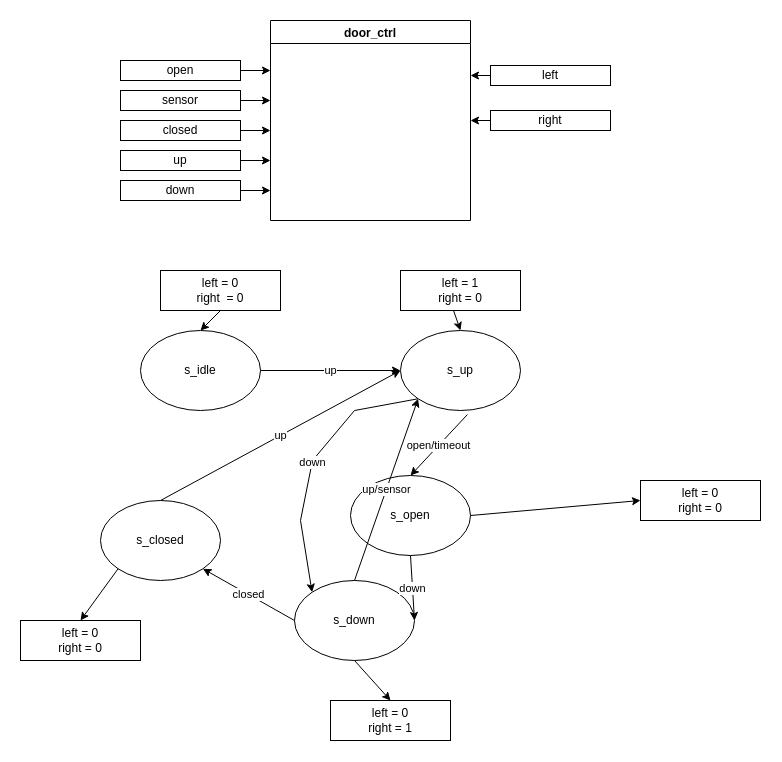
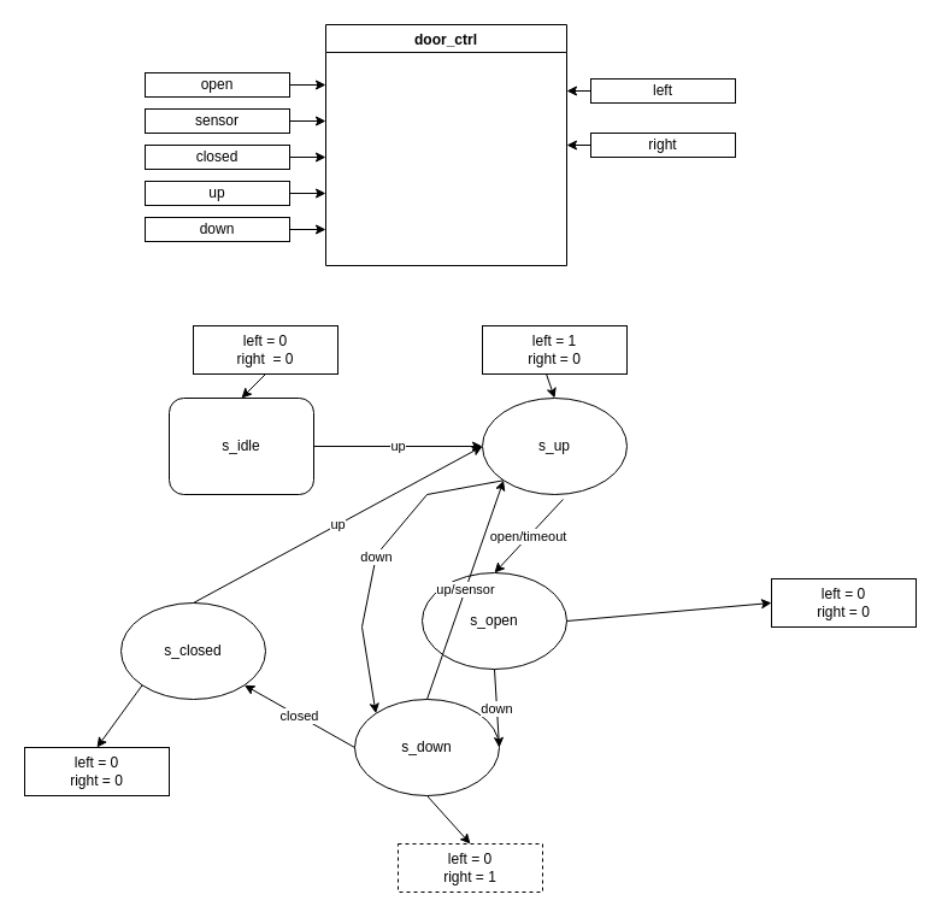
  <mxCell id="0" />
  <mxCell id="1" parent="0" />
  <mxCell id="2" style="edgeStyle=orthogonalEdgeStyle;rounded=0;orthogonalLoop=1;jettySize=auto;html=1;exitX=0;exitY=0.5;exitDx=0;exitDy=0;fontSize=15;" edge="1" parent="1" source="3"><mxGeometry relative="1" as="geometry"><mxPoint x="470" y="75.241" as="targetPoint" /></mxGeometry></mxCell>
  <mxCell id="3" value="left" style="rounded=0;whiteSpace=wrap;html=1;" vertex="1" parent="1"><mxGeometry x="490" y="65" width="120" height="20" as="geometry" /></mxCell>
  <mxCell id="4" style="edgeStyle=orthogonalEdgeStyle;rounded=0;orthogonalLoop=1;jettySize=auto;html=1;exitX=0;exitY=0.5;exitDx=0;exitDy=0;fontSize=15;" edge="1" parent="1" source="5"><mxGeometry relative="1" as="geometry"><mxPoint x="470" y="120.069" as="targetPoint" /></mxGeometry></mxCell>
  <mxCell id="5" value="right" style="rounded=0;whiteSpace=wrap;html=1;" vertex="1" parent="1"><mxGeometry x="490" y="110" width="120" height="20" as="geometry" /></mxCell>
  <mxCell id="6" style="edgeStyle=orthogonalEdgeStyle;rounded=0;orthogonalLoop=1;jettySize=auto;html=1;exitX=1;exitY=0.5;exitDx=0;exitDy=0;entryX=0;entryY=0.25;entryDx=0;entryDy=0;fontSize=15;" edge="1" parent="1" source="7" target="38"><mxGeometry relative="1" as="geometry" /></mxCell>
  <mxCell id="7" value="open" style="rounded=0;whiteSpace=wrap;html=1;" vertex="1" parent="1"><mxGeometry x="120" y="60" width="120" height="20" as="geometry" /></mxCell>
  <mxCell id="8" style="edgeStyle=orthogonalEdgeStyle;rounded=0;orthogonalLoop=1;jettySize=auto;html=1;exitX=1;exitY=0.5;exitDx=0;exitDy=0;fontSize=15;" edge="1" parent="1" source="9"><mxGeometry relative="1" as="geometry"><mxPoint x="270" y="100.069" as="targetPoint" /></mxGeometry></mxCell>
  <mxCell id="9" value="sensor" style="rounded=0;whiteSpace=wrap;html=1;" vertex="1" parent="1"><mxGeometry x="120" y="90" width="120" height="20" as="geometry" /></mxCell>
  <mxCell id="10" style="edgeStyle=orthogonalEdgeStyle;rounded=0;orthogonalLoop=1;jettySize=auto;html=1;exitX=1;exitY=0.5;exitDx=0;exitDy=0;fontSize=15;" edge="1" parent="1" source="11"><mxGeometry relative="1" as="geometry"><mxPoint x="270" y="129.724" as="targetPoint" /></mxGeometry></mxCell>
  <mxCell id="11" value="closed" style="rounded=0;whiteSpace=wrap;html=1;" vertex="1" parent="1"><mxGeometry x="120" y="120" width="120" height="20" as="geometry" /></mxCell>
  <mxCell id="12" style="edgeStyle=orthogonalEdgeStyle;rounded=0;orthogonalLoop=1;jettySize=auto;html=1;exitX=1;exitY=0.5;exitDx=0;exitDy=0;fontSize=15;" edge="1" parent="1" source="13"><mxGeometry relative="1" as="geometry"><mxPoint x="270" y="160.069" as="targetPoint" /></mxGeometry></mxCell>
  <mxCell id="13" value="up" style="rounded=0;whiteSpace=wrap;html=1;" vertex="1" parent="1"><mxGeometry x="120" y="150" width="120" height="20" as="geometry" /></mxCell>
  <mxCell id="14" style="edgeStyle=orthogonalEdgeStyle;rounded=0;orthogonalLoop=1;jettySize=auto;html=1;exitX=1;exitY=0.5;exitDx=0;exitDy=0;fontSize=15;" edge="1" parent="1" source="15"><mxGeometry relative="1" as="geometry"><mxPoint x="270" y="189.724" as="targetPoint" /></mxGeometry></mxCell>
  <mxCell id="15" value="down" style="rounded=0;whiteSpace=wrap;html=1;" vertex="1" parent="1"><mxGeometry x="120" y="180" width="120" height="20" as="geometry" /></mxCell>
- <mxCell id="16" value="s_idle" style="ellipse;whiteSpace=wrap;html=1;" vertex="1" parent="1"><mxGeometry x="140" y="330" width="120" height="80" as="geometry" /></mxCell>
+ <mxCell id="16" value="s_idle" style="whiteSpace=wrap;html=1;rounded=1;" vertex="1" parent="1"><mxGeometry x="140" y="330" width="120" height="80" as="geometry" /></mxCell>
  <mxCell id="17" value="s_up" style="ellipse;whiteSpace=wrap;html=1;" vertex="1" parent="1"><mxGeometry x="400" y="330" width="120" height="80" as="geometry" /></mxCell>
  <mxCell id="18" value="s_open" style="ellipse;whiteSpace=wrap;html=1;" vertex="1" parent="1"><mxGeometry x="350" y="475" width="120" height="80" as="geometry" /></mxCell>
  <mxCell id="19" value="up" style="endArrow=classic;html=1;rounded=0;exitX=1;exitY=0.5;exitDx=0;exitDy=0;entryX=0;entryY=0.5;entryDx=0;entryDy=0;" edge="1" parent="1" source="16" target="17"><mxGeometry width="50" height="50" relative="1" as="geometry"><mxPoint x="390" y="280" as="sourcePoint" /><mxPoint x="440" y="230" as="targetPoint" /></mxGeometry></mxCell>
  <mxCell id="20" value="open/timeout" style="endArrow=classic;html=1;rounded=0;entryX=0.5;entryY=0;entryDx=0;entryDy=0;exitX=0.558;exitY=1.05;exitDx=0;exitDy=0;exitPerimeter=0;" edge="1" parent="1" source="17" target="18"><mxGeometry width="50" height="50" relative="1" as="geometry"><mxPoint x="390" y="310" as="sourcePoint" /><mxPoint x="440" y="260" as="targetPoint" /></mxGeometry></mxCell>
  <mxCell id="21" value="&lt;div&gt;left = 0&lt;/div&gt;&lt;div&gt;right&amp;nbsp; = 0&lt;br&gt;&lt;/div&gt;" style="rounded=0;whiteSpace=wrap;html=1;" vertex="1" parent="1"><mxGeometry x="160" y="270" width="120" height="40" as="geometry" /></mxCell>
  <mxCell id="22" value="&lt;div&gt;left = 1&lt;/div&gt;&lt;div&gt;right = 0&lt;br&gt;&lt;/div&gt;" style="rounded=0;whiteSpace=wrap;html=1;" vertex="1" parent="1"><mxGeometry x="400" y="270" width="120" height="40" as="geometry" /></mxCell>
  <mxCell id="23" value="s_down" style="ellipse;whiteSpace=wrap;html=1;" vertex="1" parent="1"><mxGeometry x="294" y="580" width="120" height="80" as="geometry" /></mxCell>
  <mxCell id="24" value="up/sensor" style="endArrow=classic;html=1;rounded=0;entryX=0;entryY=1;entryDx=0;entryDy=0;exitX=0.5;exitY=0;exitDx=0;exitDy=0;" edge="1" parent="1" source="23" target="17"><mxGeometry width="50" height="50" relative="1" as="geometry"><mxPoint x="390" y="380" as="sourcePoint" /><mxPoint x="440" y="330" as="targetPoint" /></mxGeometry></mxCell>
  <mxCell id="25" value="down" style="endArrow=classic;html=1;rounded=0;entryX=1;entryY=0.5;entryDx=0;entryDy=0;exitX=0.5;exitY=1;exitDx=0;exitDy=0;" edge="1" parent="1" source="18" target="23"><mxGeometry width="50" height="50" relative="1" as="geometry"><mxPoint x="390" y="380" as="sourcePoint" /><mxPoint x="440" y="330" as="targetPoint" /></mxGeometry></mxCell>
  <mxCell id="26" value="down" style="endArrow=classic;html=1;rounded=0;entryX=0;entryY=0;entryDx=0;entryDy=0;exitX=0;exitY=1;exitDx=0;exitDy=0;" edge="1" parent="1" source="17" target="23"><mxGeometry width="50" height="50" relative="1" as="geometry"><mxPoint x="390" y="380" as="sourcePoint" /><mxPoint x="440" y="330" as="targetPoint" /><Array as="points"><mxPoint x="354" y="410" /><mxPoint x="312" y="460" /><mxPoint x="300" y="520" /></Array></mxGeometry></mxCell>
  <mxCell id="27" value="" style="endArrow=classic;html=1;rounded=0;entryX=0.5;entryY=0;entryDx=0;entryDy=0;exitX=0.442;exitY=1;exitDx=0;exitDy=0;exitPerimeter=0;" edge="1" parent="1" source="22" target="17"><mxGeometry width="50" height="50" relative="1" as="geometry"><mxPoint x="390" y="380" as="sourcePoint" /><mxPoint x="440" y="330" as="targetPoint" /></mxGeometry></mxCell>
  <mxCell id="28" value="" style="endArrow=classic;html=1;rounded=0;entryX=0.5;entryY=0;entryDx=0;entryDy=0;exitX=0.5;exitY=1;exitDx=0;exitDy=0;" edge="1" parent="1" source="21" target="16"><mxGeometry width="50" height="50" relative="1" as="geometry"><mxPoint x="390" y="380" as="sourcePoint" /><mxPoint x="440" y="330" as="targetPoint" /></mxGeometry></mxCell>
  <mxCell id="29" value="s_closed" style="ellipse;whiteSpace=wrap;html=1;" vertex="1" parent="1"><mxGeometry x="100" y="500" width="120" height="80" as="geometry" /></mxCell>
  <mxCell id="30" value="up" style="endArrow=classic;html=1;rounded=0;entryX=0;entryY=0.5;entryDx=0;entryDy=0;exitX=0.5;exitY=0;exitDx=0;exitDy=0;" edge="1" parent="1" source="29" target="17"><mxGeometry width="50" height="50" relative="1" as="geometry"><mxPoint x="390" y="380" as="sourcePoint" /><mxPoint x="440" y="330" as="targetPoint" /></mxGeometry></mxCell>
  <mxCell id="31" value="closed" style="endArrow=classic;html=1;rounded=0;entryX=1;entryY=1;entryDx=0;entryDy=0;exitX=0;exitY=0.5;exitDx=0;exitDy=0;" edge="1" parent="1" source="23" target="29"><mxGeometry width="50" height="50" relative="1" as="geometry"><mxPoint x="390" y="380" as="sourcePoint" /><mxPoint x="440" y="330" as="targetPoint" /></mxGeometry></mxCell>
  <mxCell id="32" value="&lt;div&gt;left = 0&lt;/div&gt;&lt;div&gt;right = 0&lt;br&gt;&lt;/div&gt;" style="rounded=0;whiteSpace=wrap;html=1;" vertex="1" parent="1"><mxGeometry x="640" y="480" width="120" height="40" as="geometry" /></mxCell>
- <mxCell id="33" value="&lt;div&gt;left = 0&lt;/div&gt;&lt;div&gt;right = 1&lt;br&gt;&lt;/div&gt;" style="rounded=0;whiteSpace=wrap;html=1;" vertex="1" parent="1"><mxGeometry x="330" y="700" width="120" height="40" as="geometry" /></mxCell>
+ <mxCell id="33" value="&lt;div&gt;left = 0&lt;/div&gt;&lt;div&gt;right = 1&lt;br&gt;&lt;/div&gt;" style="rounded=0;whiteSpace=wrap;html=1;dashed=1;" vertex="1" parent="1"><mxGeometry x="330" y="700" width="120" height="40" as="geometry" /></mxCell>
  <mxCell id="34" value="&lt;div&gt;left = 0&lt;/div&gt;&lt;div&gt;right = 0&lt;br&gt;&lt;/div&gt;" style="rounded=0;whiteSpace=wrap;html=1;" vertex="1" parent="1"><mxGeometry x="20" y="620" width="120" height="40" as="geometry" /></mxCell>
  <mxCell id="35" value="" style="endArrow=classic;html=1;rounded=0;entryX=0.5;entryY=0;entryDx=0;entryDy=0;exitX=0;exitY=1;exitDx=0;exitDy=0;" edge="1" parent="1" source="29" target="34"><mxGeometry width="50" height="50" relative="1" as="geometry"><mxPoint x="390" y="440" as="sourcePoint" /><mxPoint x="440" y="390" as="targetPoint" /></mxGeometry></mxCell>
  <mxCell id="36" value="" style="endArrow=classic;html=1;rounded=0;entryX=0.5;entryY=0;entryDx=0;entryDy=0;exitX=0.5;exitY=1;exitDx=0;exitDy=0;" edge="1" parent="1" source="23" target="33"><mxGeometry width="50" height="50" relative="1" as="geometry"><mxPoint x="390" y="490" as="sourcePoint" /><mxPoint x="440" y="440" as="targetPoint" /></mxGeometry></mxCell>
  <mxCell id="37" value="" style="endArrow=classic;html=1;rounded=0;entryX=0;entryY=0.5;entryDx=0;entryDy=0;exitX=1;exitY=0.5;exitDx=0;exitDy=0;" edge="1" parent="1" source="18" target="32"><mxGeometry width="50" height="50" relative="1" as="geometry"><mxPoint x="390" y="490" as="sourcePoint" /><mxPoint x="440" y="440" as="targetPoint" /></mxGeometry></mxCell>
  <mxCell id="38" value="door_ctrl" style="swimlane;" vertex="1" parent="1"><mxGeometry x="270" y="20" width="200" height="200" as="geometry" /></mxCell>
